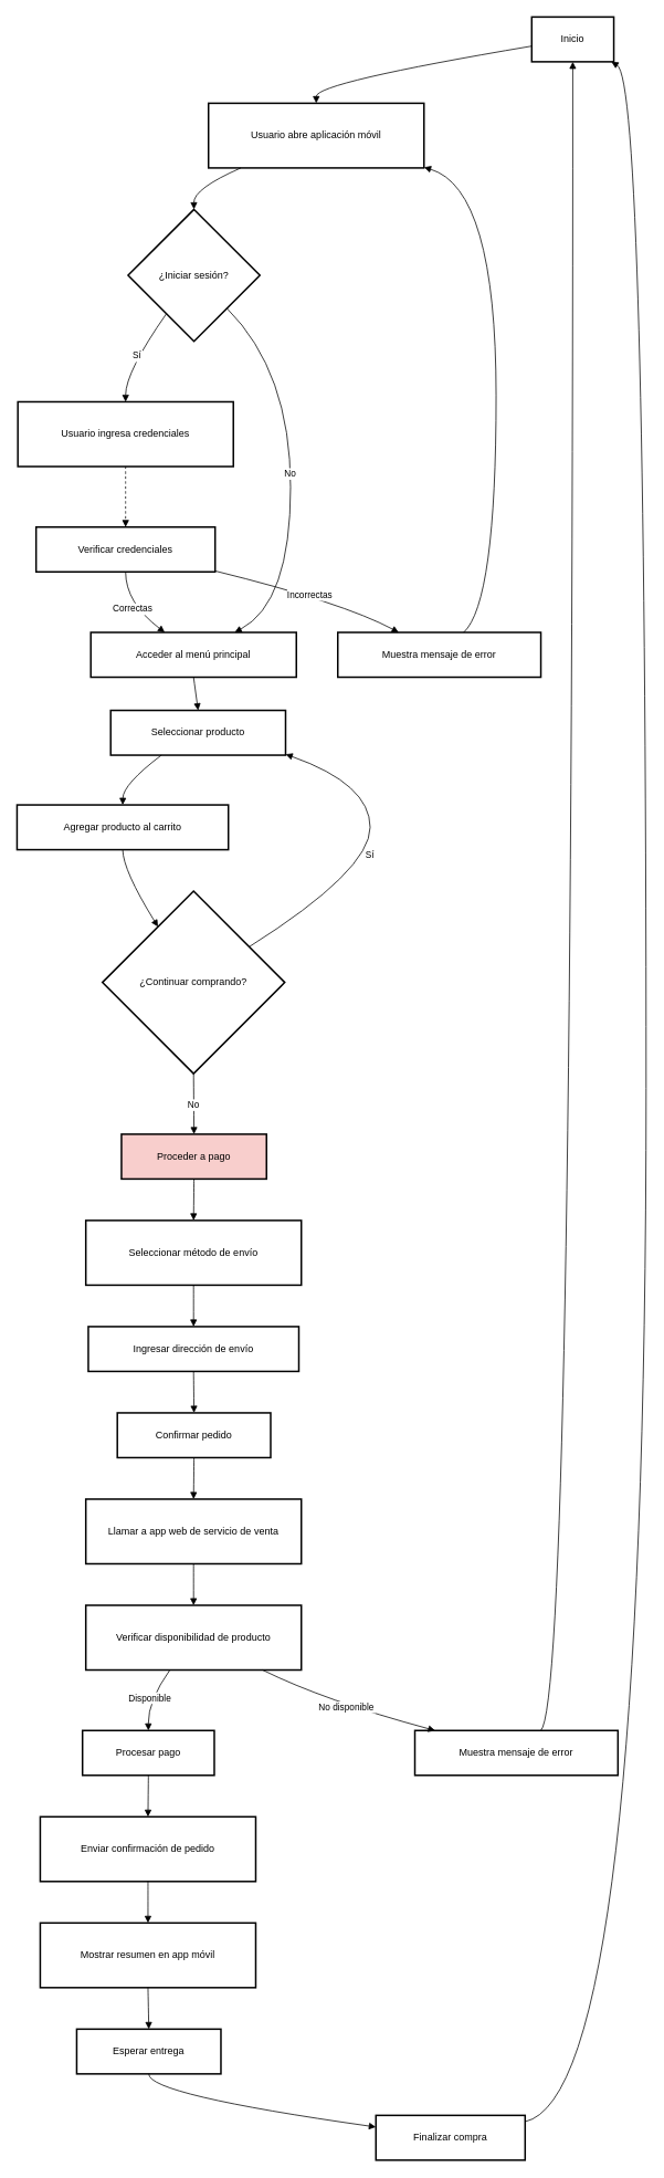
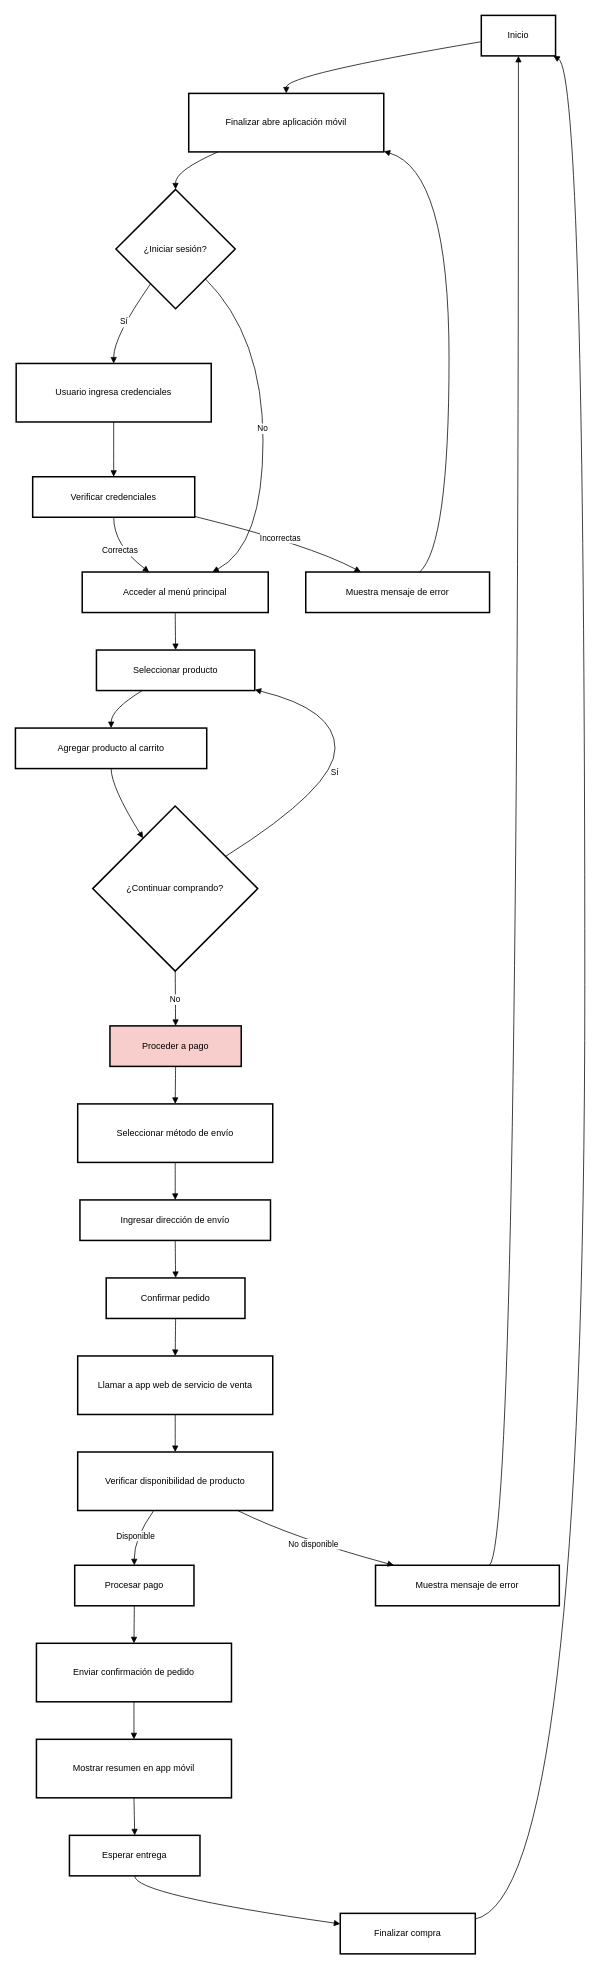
  <mxCell id="0" />
  <mxCell id="1" parent="0" />
  <mxCell id="2" value="Inicio" style="whiteSpace=wrap;strokeWidth=2;" vertex="1" parent="1"><mxGeometry x="641" y="20" width="99" height="54" as="geometry" /></mxCell>
- <mxCell id="3" value="Usuario abre aplicación móvil" style="whiteSpace=wrap;strokeWidth=2;" vertex="1" parent="1"><mxGeometry x="251" y="124" width="260" height="78" as="geometry" /></mxCell>
+ <mxCell id="3" value="Finalizar abre aplicación móvil" style="whiteSpace=wrap;strokeWidth=2;" vertex="1" parent="1"><mxGeometry x="251" y="124" width="260" height="78" as="geometry" /></mxCell>
  <mxCell id="4" value="¿Iniciar sesión?" style="rhombus;strokeWidth=2;whiteSpace=wrap;" vertex="1" parent="1"><mxGeometry x="154" y="252" width="159" height="159" as="geometry" /></mxCell>
  <mxCell id="5" value="Usuario ingresa credenciales" style="whiteSpace=wrap;strokeWidth=2;" vertex="1" parent="1"><mxGeometry x="21" y="484" width="260" height="78" as="geometry" /></mxCell>
  <mxCell id="6" value="Verificar credenciales" style="whiteSpace=wrap;strokeWidth=2;" vertex="1" parent="1"><mxGeometry x="43" y="635" width="216" height="54" as="geometry" /></mxCell>
  <mxCell id="7" value="Acceder al menú principal" style="whiteSpace=wrap;strokeWidth=2;" vertex="1" parent="1"><mxGeometry x="109" y="762" width="248" height="54" as="geometry" /></mxCell>
  <mxCell id="8" value="Muestra mensaje de error" style="whiteSpace=wrap;strokeWidth=2;" vertex="1" parent="1"><mxGeometry x="407" y="762" width="245" height="54" as="geometry" /></mxCell>
- <mxCell id="9" value="Seleccionar producto" style="whiteSpace=wrap;strokeWidth=2;" vertex="1" parent="1"><mxGeometry x="133" y="856" width="211" height="54" as="geometry" /></mxCell>
+ <mxCell id="9" value="Seleccionar producto" style="whiteSpace=wrap;strokeWidth=2;" vertex="1" parent="1"><mxGeometry x="128" y="866" width="211" height="54" as="geometry" /></mxCell>
  <mxCell id="10" value="Agregar producto al carrito" style="whiteSpace=wrap;strokeWidth=2;" vertex="1" parent="1"><mxGeometry x="20" y="970" width="255" height="54" as="geometry" /></mxCell>
  <mxCell id="11" value="¿Continuar comprando?" style="rhombus;strokeWidth=2;whiteSpace=wrap;" vertex="1" parent="1"><mxGeometry x="123" y="1074" width="220" height="220" as="geometry" /></mxCell>
  <mxCell id="12" value="Proceder a pago" style="whiteSpace=wrap;strokeWidth=2;fillColor=#f8cecc;" vertex="1" parent="1"><mxGeometry x="146" y="1367" width="175" height="54" as="geometry" /></mxCell>
  <mxCell id="13" value="Seleccionar método de envío" style="whiteSpace=wrap;strokeWidth=2;" vertex="1" parent="1"><mxGeometry x="103" y="1471" width="260" height="78" as="geometry" /></mxCell>
  <mxCell id="14" value="Ingresar dirección de envío" style="whiteSpace=wrap;strokeWidth=2;" vertex="1" parent="1"><mxGeometry x="106" y="1599" width="254" height="54" as="geometry" /></mxCell>
  <mxCell id="15" value="Confirmar pedido" style="whiteSpace=wrap;strokeWidth=2;" vertex="1" parent="1"><mxGeometry x="141" y="1703" width="185" height="54" as="geometry" /></mxCell>
  <mxCell id="16" value="Llamar a app web de servicio de venta" style="whiteSpace=wrap;strokeWidth=2;" vertex="1" parent="1"><mxGeometry x="103" y="1807" width="260" height="78" as="geometry" /></mxCell>
  <mxCell id="17" value="Verificar disponibilidad de producto" style="whiteSpace=wrap;strokeWidth=2;" vertex="1" parent="1"><mxGeometry x="103" y="1935" width="260" height="78" as="geometry" /></mxCell>
  <mxCell id="18" value="Procesar pago" style="whiteSpace=wrap;strokeWidth=2;" vertex="1" parent="1"><mxGeometry x="99" y="2086" width="159" height="54" as="geometry" /></mxCell>
  <mxCell id="19" value="Muestra mensaje de error" style="whiteSpace=wrap;strokeWidth=2;" vertex="1" parent="1"><mxGeometry x="500" y="2086" width="245" height="54" as="geometry" /></mxCell>
  <mxCell id="20" value="Enviar confirmación de pedido" style="whiteSpace=wrap;strokeWidth=2;" vertex="1" parent="1"><mxGeometry x="48" y="2190" width="260" height="78" as="geometry" /></mxCell>
  <mxCell id="21" value="Mostrar resumen en app móvil" style="whiteSpace=wrap;strokeWidth=2;" vertex="1" parent="1"><mxGeometry x="48" y="2318" width="260" height="78" as="geometry" /></mxCell>
  <mxCell id="22" value="Esperar entrega" style="whiteSpace=wrap;strokeWidth=2;" vertex="1" parent="1"><mxGeometry x="92" y="2446" width="174" height="54" as="geometry" /></mxCell>
  <mxCell id="23" value="Finalizar compra" style="whiteSpace=wrap;strokeWidth=2;" vertex="1" parent="1"><mxGeometry x="453" y="2550" width="180" height="54" as="geometry" /></mxCell>
  <mxCell id="24" value="" style="curved=1;startArrow=none;endArrow=block;exitX=0;exitY=0.65;entryX=0.5;entryY=0;" edge="1" parent="1" source="2" target="3"><mxGeometry relative="1" as="geometry"><Array as="points"><mxPoint x="381" y="99" /></Array></mxGeometry></mxCell>
  <mxCell id="25" value="" style="curved=1;startArrow=none;endArrow=block;exitX=0.15;exitY=1;entryX=0.5;entryY=0;" edge="1" parent="1" source="3" target="4"><mxGeometry relative="1" as="geometry"><Array as="points"><mxPoint x="233" y="227" /></Array></mxGeometry></mxCell>
  <mxCell id="26" value="Sí" style="curved=1;startArrow=none;endArrow=block;exitX=0.14;exitY=1;entryX=0.5;entryY=0;" edge="1" parent="1" source="4" target="5"><mxGeometry relative="1" as="geometry"><Array as="points"><mxPoint x="151" y="448" /></Array></mxGeometry></mxCell>
- <mxCell id="27" value="" style="curved=1;startArrow=none;endArrow=block;exitX=0.5;exitY=1;entryX=0.5;entryY=0;dashed=1;" edge="1" parent="1" source="5" target="6"><mxGeometry relative="1" as="geometry"><Array as="points" /></mxGeometry></mxCell>
+ <mxCell id="27" value="" style="curved=1;startArrow=none;endArrow=block;exitX=0.5;exitY=1;entryX=0.5;entryY=0;" edge="1" parent="1" source="5" target="6"><mxGeometry relative="1" as="geometry"><Array as="points" /></mxGeometry></mxCell>
  <mxCell id="28" value="Correctas" style="curved=1;startArrow=none;endArrow=block;exitX=0.5;exitY=1;entryX=0.36;entryY=0;" edge="1" parent="1" source="6" target="7"><mxGeometry relative="1" as="geometry"><Array as="points"><mxPoint x="151" y="726" /></Array></mxGeometry></mxCell>
  <mxCell id="29" value="Incorrectas" style="curved=1;startArrow=none;endArrow=block;exitX=1;exitY=0.98;entryX=0.3;entryY=0;" edge="1" parent="1" source="6" target="8"><mxGeometry relative="1" as="geometry"><Array as="points"><mxPoint x="413" y="726" /></Array></mxGeometry></mxCell>
  <mxCell id="30" value="" style="curved=1;startArrow=none;endArrow=block;exitX=0.62;exitY=0;entryX=1;entryY=0.99;" edge="1" parent="1" source="8" target="3"><mxGeometry relative="1" as="geometry"><Array as="points"><mxPoint x="598" y="726" /><mxPoint x="598" y="227" /></Array></mxGeometry></mxCell>
  <mxCell id="31" value="No" style="curved=1;startArrow=none;endArrow=block;exitX=1;exitY=1;entryX=0.7;entryY=0;" edge="1" parent="1" source="4" target="7"><mxGeometry relative="1" as="geometry"><Array as="points"><mxPoint x="350" y="448" /><mxPoint x="350" y="726" /></Array></mxGeometry></mxCell>
  <mxCell id="32" value="" style="curved=1;startArrow=none;endArrow=block;exitX=0.5;exitY=1;entryX=0.5;entryY=0;" edge="1" parent="1" source="7" target="9"><mxGeometry relative="1" as="geometry"><Array as="points" /></mxGeometry></mxCell>
  <mxCell id="33" value="" style="curved=1;startArrow=none;endArrow=block;exitX=0.29;exitY=1;entryX=0.5;entryY=0;" edge="1" parent="1" source="9" target="10"><mxGeometry relative="1" as="geometry"><Array as="points"><mxPoint x="148" y="945" /></Array></mxGeometry></mxCell>
  <mxCell id="34" value="" style="curved=1;startArrow=none;endArrow=block;exitX=0.5;exitY=1;entryX=0.18;entryY=0;" edge="1" parent="1" source="10" target="11"><mxGeometry relative="1" as="geometry"><Array as="points"><mxPoint x="148" y="1049" /></Array></mxGeometry></mxCell>
  <mxCell id="35" value="Sí" style="curved=1;startArrow=none;endArrow=block;exitX=1;exitY=0.18;entryX=1;entryY=0.98;" edge="1" parent="1" source="11" target="9"><mxGeometry relative="1" as="geometry"><Array as="points"><mxPoint x="446" y="1049" /><mxPoint x="446" y="945" /></Array></mxGeometry></mxCell>
  <mxCell id="36" value="No" style="curved=1;startArrow=none;endArrow=block;exitX=0.5;exitY=1;entryX=0.5;entryY=0;" edge="1" parent="1" source="11" target="12"><mxGeometry relative="1" as="geometry"><Array as="points" /></mxGeometry></mxCell>
  <mxCell id="37" value="" style="curved=1;startArrow=none;endArrow=block;exitX=0.5;exitY=1;entryX=0.5;entryY=0;" edge="1" parent="1" source="12" target="13"><mxGeometry relative="1" as="geometry"><Array as="points" /></mxGeometry></mxCell>
  <mxCell id="38" value="" style="curved=1;startArrow=none;endArrow=block;exitX=0.5;exitY=1;entryX=0.5;entryY=0;" edge="1" parent="1" source="13" target="14"><mxGeometry relative="1" as="geometry"><Array as="points" /></mxGeometry></mxCell>
  <mxCell id="39" value="" style="curved=1;startArrow=none;endArrow=block;exitX=0.5;exitY=1;entryX=0.5;entryY=0;" edge="1" parent="1" source="14" target="15"><mxGeometry relative="1" as="geometry"><Array as="points" /></mxGeometry></mxCell>
  <mxCell id="40" value="" style="curved=1;startArrow=none;endArrow=block;exitX=0.5;exitY=1;entryX=0.5;entryY=0;" edge="1" parent="1" source="15" target="16"><mxGeometry relative="1" as="geometry"><Array as="points" /></mxGeometry></mxCell>
  <mxCell id="41" value="" style="curved=1;startArrow=none;endArrow=block;exitX=0.5;exitY=1;entryX=0.5;entryY=0;" edge="1" parent="1" source="16" target="17"><mxGeometry relative="1" as="geometry"><Array as="points" /></mxGeometry></mxCell>
  <mxCell id="42" value="Disponible" style="curved=1;startArrow=none;endArrow=block;exitX=0.39;exitY=1;entryX=0.5;entryY=0;" edge="1" parent="1" source="17" target="18"><mxGeometry relative="1" as="geometry"><Array as="points"><mxPoint x="178" y="2050" /></Array></mxGeometry></mxCell>
  <mxCell id="43" value="No disponible" style="curved=1;startArrow=none;endArrow=block;exitX=0.82;exitY=1;entryX=0.1;entryY=0;" edge="1" parent="1" source="17" target="19"><mxGeometry relative="1" as="geometry"><Array as="points"><mxPoint x="391" y="2050" /></Array></mxGeometry></mxCell>
  <mxCell id="44" value="" style="curved=1;startArrow=none;endArrow=block;exitX=0.62;exitY=0;entryX=0.5;entryY=1;" edge="1" parent="1" source="19" target="2"><mxGeometry relative="1" as="geometry"><Array as="points"><mxPoint x="691" y="2050" /></Array></mxGeometry></mxCell>
  <mxCell id="45" value="" style="curved=1;startArrow=none;endArrow=block;exitX=0.5;exitY=1;entryX=0.5;entryY=0;" edge="1" parent="1" source="18" target="20"><mxGeometry relative="1" as="geometry"><Array as="points" /></mxGeometry></mxCell>
  <mxCell id="46" value="" style="curved=1;startArrow=none;endArrow=block;exitX=0.5;exitY=1;entryX=0.5;entryY=0;" edge="1" parent="1" source="20" target="21"><mxGeometry relative="1" as="geometry"><Array as="points" /></mxGeometry></mxCell>
  <mxCell id="47" value="" style="curved=1;startArrow=none;endArrow=block;exitX=0.5;exitY=1;entryX=0.5;entryY=0;" edge="1" parent="1" source="21" target="22"><mxGeometry relative="1" as="geometry"><Array as="points" /></mxGeometry></mxCell>
  <mxCell id="48" value="" style="curved=1;startArrow=none;endArrow=block;exitX=0.5;exitY=1;entryX=0;entryY=0.26;" edge="1" parent="1" source="22" target="23"><mxGeometry relative="1" as="geometry"><Array as="points"><mxPoint x="178" y="2525" /></Array></mxGeometry></mxCell>
  <mxCell id="49" value="" style="curved=1;startArrow=none;endArrow=block;exitX=1;exitY=0.14;entryX=0.97;entryY=1;" edge="1" parent="1" source="23" target="2"><mxGeometry relative="1" as="geometry"><Array as="points"><mxPoint x="779" y="2525" /><mxPoint x="779" y="99" /></Array></mxGeometry></mxCell>
